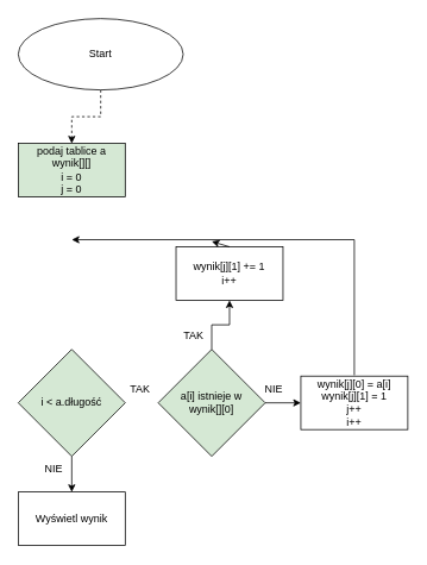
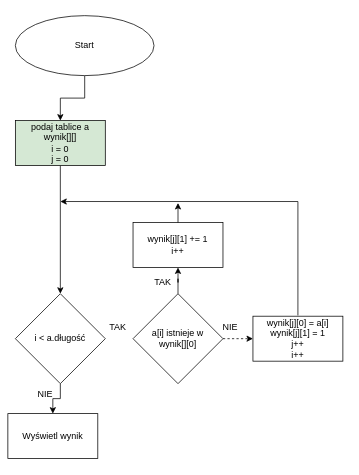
  <mxCell id="0" />
  <mxCell id="1" parent="0" />
- <mxCell id="2" value="" style="edgeStyle=orthogonalEdgeStyle;rounded=0;orthogonalLoop=1;jettySize=auto;html=1;dashed=1;" edge="1" parent="1" source="3" target="5"><mxGeometry relative="1" as="geometry" /></mxCell>
+ <mxCell id="2" value="" style="edgeStyle=orthogonalEdgeStyle;rounded=0;orthogonalLoop=1;jettySize=auto;html=1;" edge="1" parent="1" source="3" target="5"><mxGeometry relative="1" as="geometry" /></mxCell>
  <mxCell id="3" value="Start" style="ellipse;whiteSpace=wrap;html=1;" vertex="1" parent="1"><mxGeometry x="20" y="20" width="185" height="80" as="geometry" /></mxCell>
+ <mxCell id="4" value="" style="edgeStyle=orthogonalEdgeStyle;rounded=0;orthogonalLoop=1;jettySize=auto;html=1;" edge="1" parent="1" source="5" target="7"><mxGeometry relative="1" as="geometry" /></mxCell>
  <mxCell id="5" value="podaj tablice a&lt;br&gt;wynik[][]&lt;br&gt;i = 0&lt;br&gt;j = 0" style="rounded=0;whiteSpace=wrap;html=1;fillColor=#d5e8d4;" vertex="1" parent="1"><mxGeometry x="20" y="160" width="120" height="60" as="geometry" /></mxCell>
  <mxCell id="6" value="" style="edgeStyle=orthogonalEdgeStyle;rounded=0;orthogonalLoop=1;jettySize=auto;html=1;" edge="1" parent="1" source="7" target="19"><mxGeometry relative="1" as="geometry" /></mxCell>
- <mxCell id="7" value="i &amp;lt; a.długość" style="rhombus;whiteSpace=wrap;html=1;fillColor=#d5e8d4;" vertex="1" parent="1"><mxGeometry x="20" y="391" width="120" height="120" as="geometry" /></mxCell>
- <mxCell id="8" value="" style="edgeStyle=orthogonalEdgeStyle;rounded=0;orthogonalLoop=1;jettySize=auto;html=1;" edge="1" parent="1" source="10" target="11"><mxGeometry relative="1" as="geometry" /></mxCell>
+ <mxCell id="7" value="i &amp;lt; a.długość" style="rhombus;whiteSpace=wrap;html=1;" vertex="1" parent="1"><mxGeometry x="20" y="391" width="120" height="120" as="geometry" /></mxCell>
+ <mxCell id="8" value="" style="edgeStyle=orthogonalEdgeStyle;rounded=0;orthogonalLoop=1;jettySize=auto;html=1;dashed=1;" edge="1" parent="1" source="10" target="11"><mxGeometry relative="1" as="geometry" /></mxCell>
  <mxCell id="9" value="" style="edgeStyle=orthogonalEdgeStyle;rounded=0;orthogonalLoop=1;jettySize=auto;html=1;" edge="1" parent="1" source="10" target="13"><mxGeometry relative="1" as="geometry" /></mxCell>
- <mxCell id="10" value="a[i] istnieje w &lt;br&gt;wynik[][0]" style="rhombus;whiteSpace=wrap;html=1;fillColor=#d5e8d4;" vertex="1" parent="1"><mxGeometry x="177" y="391" width="120" height="120" as="geometry" /></mxCell>
+ <mxCell id="10" value="a[i] istnieje w &lt;br&gt;wynik[][0]" style="rhombus;whiteSpace=wrap;html=1;" vertex="1" parent="1"><mxGeometry x="177" y="391" width="120" height="120" as="geometry" /></mxCell>
  <mxCell id="11" value="wynik[j][0] = a[i]&lt;br&gt;wynik[j][1] = 1&lt;br&gt;j++&lt;br&gt;i++" style="rounded=0;whiteSpace=wrap;html=1;" vertex="1" parent="1"><mxGeometry x="337" y="421" width="120" height="60" as="geometry" /></mxCell>
  <mxCell id="12" value="NIE" style="text;html=1;strokeColor=none;fillColor=none;align=center;verticalAlign=middle;whiteSpace=wrap;rounded=0;" vertex="1" parent="1"><mxGeometry x="277" y="421" width="60" height="30" as="geometry" /></mxCell>
- <mxCell id="13" value="wynik[j][1] += 1&lt;br&gt;i++" style="rounded=0;whiteSpace=wrap;html=1;" vertex="1" parent="1"><mxGeometry x="197" y="276" width="120" height="60" as="geometry" /></mxCell>
+ <mxCell id="13" value="wynik[j][1] += 1&lt;br&gt;i++" style="rounded=0;whiteSpace=wrap;html=1;" vertex="1" parent="1"><mxGeometry x="177" y="296" width="120" height="60" as="geometry" /></mxCell>
  <mxCell id="14" value="TAK" style="text;html=1;strokeColor=none;fillColor=none;align=center;verticalAlign=middle;whiteSpace=wrap;rounded=0;" vertex="1" parent="1"><mxGeometry x="187" y="361" width="60" height="30" as="geometry" /></mxCell>
  <mxCell id="15" value="TAK" style="text;html=1;strokeColor=none;fillColor=none;align=center;verticalAlign=middle;whiteSpace=wrap;rounded=0;" vertex="1" parent="1"><mxGeometry x="127" y="421" width="60" height="30" as="geometry" /></mxCell>
  <mxCell id="16" value="NIE" style="text;html=1;strokeColor=none;fillColor=none;align=center;verticalAlign=middle;whiteSpace=wrap;rounded=0;" vertex="1" parent="1"><mxGeometry x="30" y="510" width="60" height="30" as="geometry" /></mxCell>
  <mxCell id="17" value="" style="endArrow=classic;html=1;rounded=0;" edge="1" parent="1"><mxGeometry width="50" height="50" relative="1" as="geometry"><mxPoint x="397" y="420" as="sourcePoint" /><mxPoint x="80" y="268" as="targetPoint" /><Array as="points"><mxPoint x="397" y="268" /></Array></mxGeometry></mxCell>
  <mxCell id="18" value="" style="endArrow=classic;html=1;rounded=0;exitX=0.5;exitY=0;exitDx=0;exitDy=0;" edge="1" parent="1" source="13"><mxGeometry width="50" height="50" relative="1" as="geometry"><mxPoint x="37" y="406" as="sourcePoint" /><mxPoint x="237" y="270" as="targetPoint" /></mxGeometry></mxCell>
- <mxCell id="19" value="Wyświetl wynik" style="whiteSpace=wrap;html=1;" vertex="1" parent="1"><mxGeometry x="20" y="551" width="120" height="60" as="geometry" /></mxCell>
+ <mxCell id="19" value="Wyświetl wynik" style="whiteSpace=wrap;html=1;" vertex="1" parent="1"><mxGeometry x="10" y="551" width="120" height="60" as="geometry" /></mxCell>
